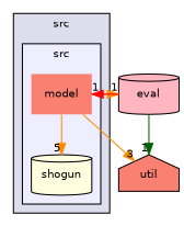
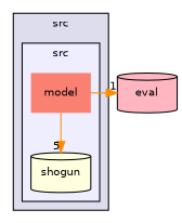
  digraph {
    compound=true
    node [fontname=Helvetica fontsize=10 shape=cylinder style=filled fillcolor=salmon]
    edge [headlabel=1 labeldistance=1.5 labelfontname=Helvetica labelfontsize=10 color=darkorange]
    n1 [label=model shape=plaintext]
    n2 [color=black fillcolor=lightyellow label=shogun]
-   n3 [label=util shape=house]
    n4 [label=eval fillcolor=lightpink]
    subgraph cluster_1 {
      bgcolor="#ddddee"
      fontname=Helvetica
      fontsize=10
      label=src
      pencolor=black
      subgraph cluster_2 {
        bgcolor="#eeeeff"
        fontname=Helvetica
        fontsize=10
        pencolor=black
        n1
        n2
      }
    }
    n1 -> n2 [headlabel=5]
-   n1 -> n3 [headlabel=3]
    n1 -> n4
-   n4 -> n1 [color=red]
-   n4 -> n3 [color=darkgreen]
  }
